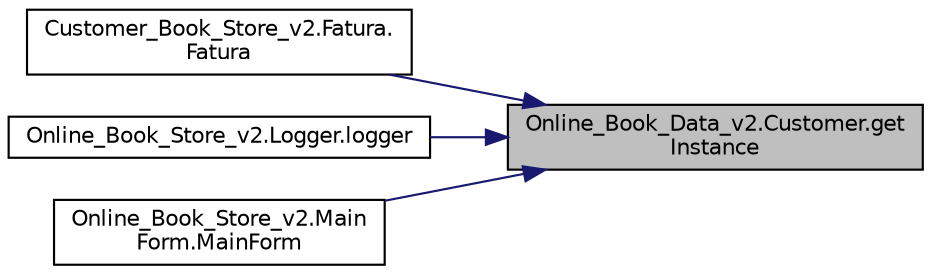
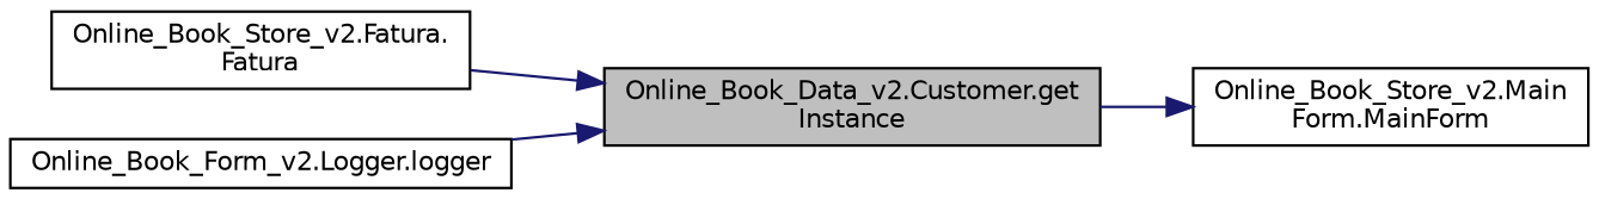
  digraph {
    rankdir=RL
    node [color=black fillcolor=white fontname=Helvetica fontsize=10 shape=record style=filled]
    edge [color=midnightblue dir=back fontname=Helvetica fontsize=10 labelfontname=Helvetica labelfontsize=10 style=solid]
    n1 [fillcolor=grey75 fontcolor=black height=0.2 label="Online_Book_Data_v2.Customer.get\lInstance" width=0.4]
-   n2 [height=0.2 label="Customer_Book_Store_v2.Fatura.\lFatura" width=0.4]
-   n3 [height=0.2 label="Online_Book_Store_v2.Logger.logger" width=0.4]
+   n2 [height=0.2 label="Online_Book_Store_v2.Fatura.\lFatura" width=0.4]
+   n3 [height=0.2 label="Online_Book_Form_v2.Logger.logger" width=0.4]
    n4 [height=0.2 label="Online_Book_Store_v2.Main\lForm.MainForm" width=0.4]
    n1 -> n2
    n1 -> n3
-   n1 -> n4
+   n4 -> n1
  }
